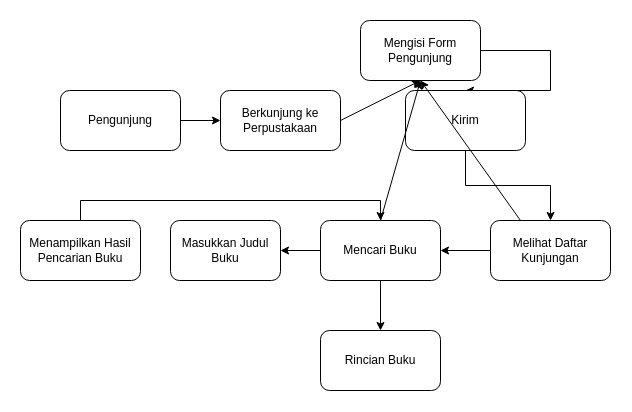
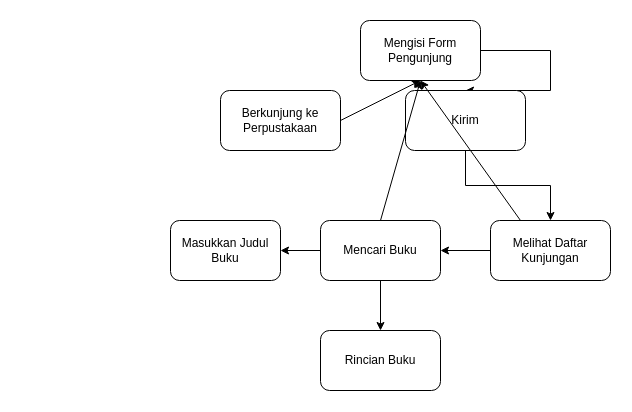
  <mxCell id="0" />
  <mxCell id="1" parent="0" />
- <mxCell id="2" value="" style="edgeStyle=orthogonalEdgeStyle;rounded=0;orthogonalLoop=1;jettySize=auto;html=1;" edge="1" parent="1" source="3" target="4"><mxGeometry relative="1" as="geometry" /></mxCell>
- <mxCell id="3" value="Pengunjung" style="rounded=1;whiteSpace=wrap;html=1;" vertex="1" parent="1"><mxGeometry x="60" y="90" width="120" height="60" as="geometry" /></mxCell>
  <mxCell id="4" value="Berkunjung ke Perpustakaan" style="rounded=1;whiteSpace=wrap;html=1;" vertex="1" parent="1"><mxGeometry x="220" y="90" width="120" height="60" as="geometry" /></mxCell>
  <mxCell id="5" style="edgeStyle=orthogonalEdgeStyle;rounded=0;orthogonalLoop=1;jettySize=auto;html=1;exitX=1;exitY=0.5;exitDx=0;exitDy=0;entryX=0.5;entryY=0;entryDx=0;entryDy=0;" edge="1" parent="1" source="6" target="14"><mxGeometry relative="1" as="geometry"><Array as="points"><mxPoint x="550" y="50" /></Array></mxGeometry></mxCell>
  <mxCell id="6" value="Mengisi Form Pengunjung" style="rounded=1;whiteSpace=wrap;html=1;" vertex="1" parent="1"><mxGeometry x="360" y="20" width="120" height="60" as="geometry" /></mxCell>
  <mxCell id="7" style="edgeStyle=orthogonalEdgeStyle;rounded=0;orthogonalLoop=1;jettySize=auto;html=1;exitX=0;exitY=0.5;exitDx=0;exitDy=0;" edge="1" parent="1" source="8" target="11"><mxGeometry relative="1" as="geometry" /></mxCell>
  <mxCell id="8" value="Melihat Daftar Kunjungan" style="rounded=1;whiteSpace=wrap;html=1;" vertex="1" parent="1"><mxGeometry x="490" y="220" width="120" height="60" as="geometry" /></mxCell>
  <mxCell id="9" value="" style="edgeStyle=orthogonalEdgeStyle;rounded=0;orthogonalLoop=1;jettySize=auto;html=1;" edge="1" parent="1" source="11" target="18"><mxGeometry relative="1" as="geometry" /></mxCell>
  <mxCell id="10" value="" style="edgeStyle=orthogonalEdgeStyle;rounded=0;orthogonalLoop=1;jettySize=auto;html=1;" edge="1" parent="1" source="11" target="21"><mxGeometry relative="1" as="geometry" /></mxCell>
  <mxCell id="11" value="Mencari Buku" style="rounded=1;whiteSpace=wrap;html=1;" vertex="1" parent="1"><mxGeometry x="320" y="220" width="120" height="60" as="geometry" /></mxCell>
  <mxCell id="12" value="" style="endArrow=classic;html=1;rounded=0;exitX=1;exitY=0.5;exitDx=0;exitDy=0;entryX=0.5;entryY=1;entryDx=0;entryDy=0;" edge="1" parent="1" source="4" target="6"><mxGeometry width="50" height="50" relative="1" as="geometry"><mxPoint x="300" y="130" as="sourcePoint" /><mxPoint x="350" y="80" as="targetPoint" /></mxGeometry></mxCell>
  <mxCell id="13" style="edgeStyle=orthogonalEdgeStyle;rounded=0;orthogonalLoop=1;jettySize=auto;html=1;exitX=0.5;exitY=1;exitDx=0;exitDy=0;entryX=0.5;entryY=0;entryDx=0;entryDy=0;" edge="1" parent="1" source="14" target="8"><mxGeometry relative="1" as="geometry" /></mxCell>
  <mxCell id="14" value="Kirim" style="rounded=1;whiteSpace=wrap;html=1;" vertex="1" parent="1"><mxGeometry x="405" y="90" width="120" height="60" as="geometry" /></mxCell>
  <mxCell id="15" value="" style="endArrow=classic;html=1;rounded=0;exitX=0.5;exitY=0;exitDx=0;exitDy=0;entryX=0.5;entryY=1;entryDx=0;entryDy=0;" edge="1" parent="1" source="11" target="6"><mxGeometry width="50" height="50" relative="1" as="geometry"><mxPoint x="350" y="130" as="sourcePoint" /><mxPoint x="430" y="90" as="targetPoint" /></mxGeometry></mxCell>
  <mxCell id="16" value="" style="endArrow=classic;html=1;rounded=0;exitX=0.25;exitY=0;exitDx=0;exitDy=0;entryX=0.5;entryY=1;entryDx=0;entryDy=0;" edge="1" parent="1" source="8" target="6"><mxGeometry width="50" height="50" relative="1" as="geometry"><mxPoint x="390" y="230" as="sourcePoint" /><mxPoint x="430" y="90" as="targetPoint" /></mxGeometry></mxCell>
  <mxCell id="17" style="edgeStyle=orthogonalEdgeStyle;rounded=0;orthogonalLoop=1;jettySize=auto;html=1;exitX=0.5;exitY=1;exitDx=0;exitDy=0;" edge="1" parent="1" source="14" target="14"><mxGeometry relative="1" as="geometry" /></mxCell>
  <mxCell id="18" value="Masukkan Judul Buku" style="whiteSpace=wrap;html=1;rounded=1;" vertex="1" parent="1"><mxGeometry x="170" y="220" width="110" height="60" as="geometry" /></mxCell>
- <mxCell id="19" style="edgeStyle=orthogonalEdgeStyle;rounded=0;orthogonalLoop=1;jettySize=auto;html=1;exitX=0.5;exitY=0;exitDx=0;exitDy=0;entryX=0.5;entryY=0;entryDx=0;entryDy=0;" edge="1" parent="1" source="20" target="11"><mxGeometry relative="1" as="geometry" /></mxCell>
- <mxCell id="20" value="Menampilkan Hasil Pencarian Buku" style="whiteSpace=wrap;html=1;rounded=1;" vertex="1" parent="1"><mxGeometry x="20" y="220" width="120" height="60" as="geometry" /></mxCell>
  <mxCell id="21" value="Rincian Buku" style="whiteSpace=wrap;html=1;rounded=1;" vertex="1" parent="1"><mxGeometry x="320" y="330" width="120" height="60" as="geometry" /></mxCell>
